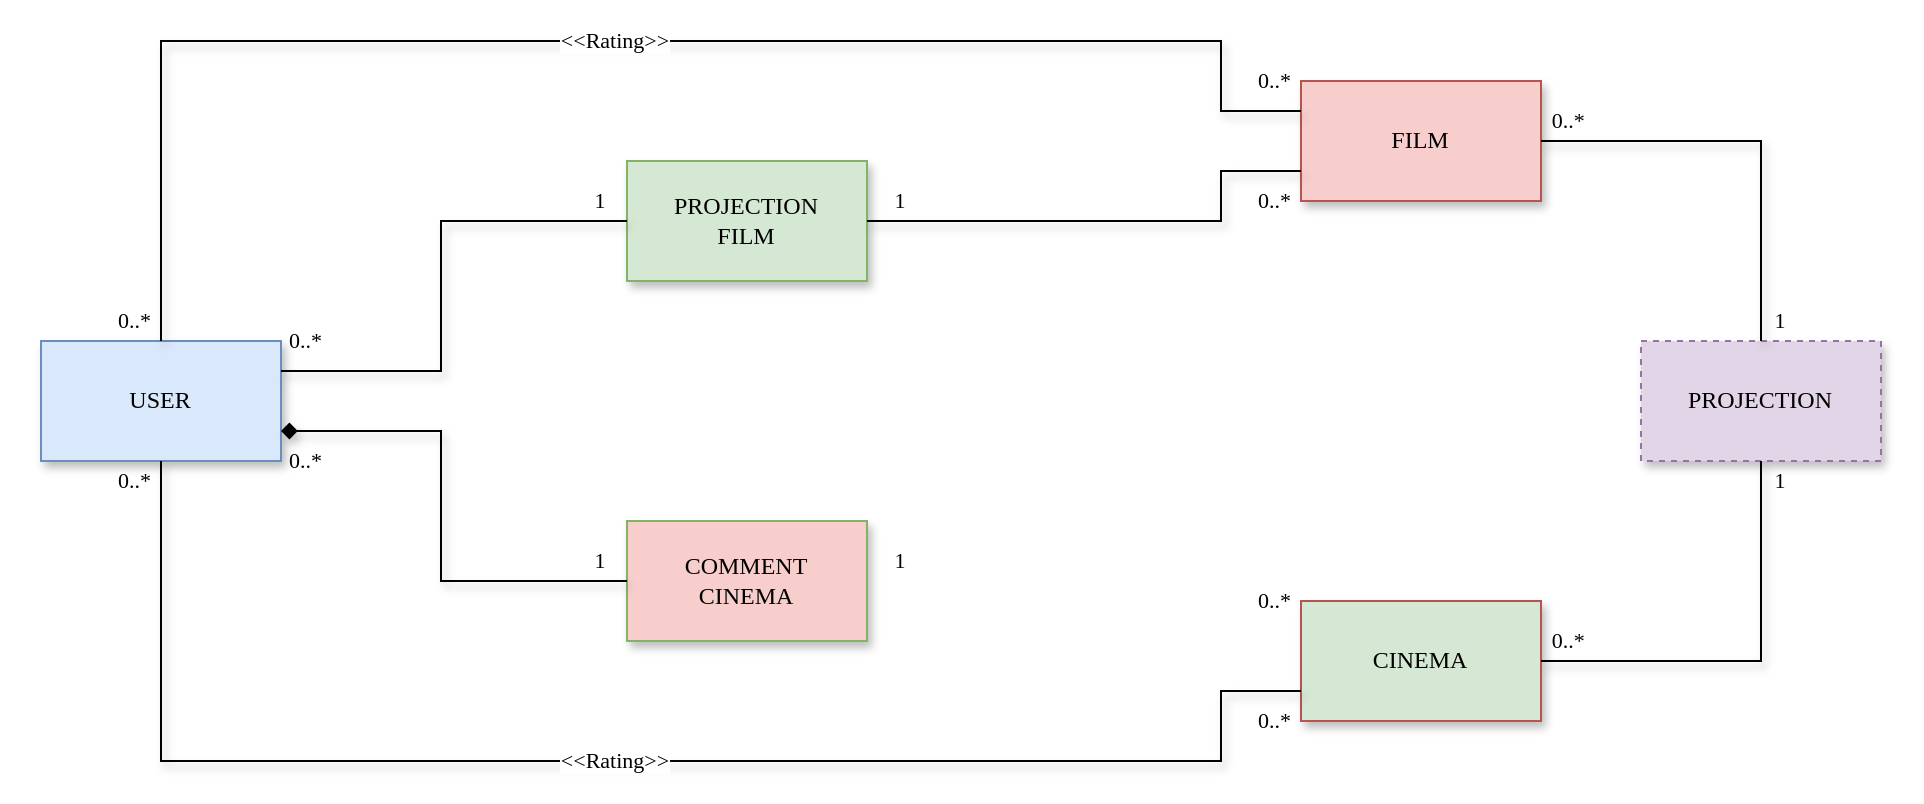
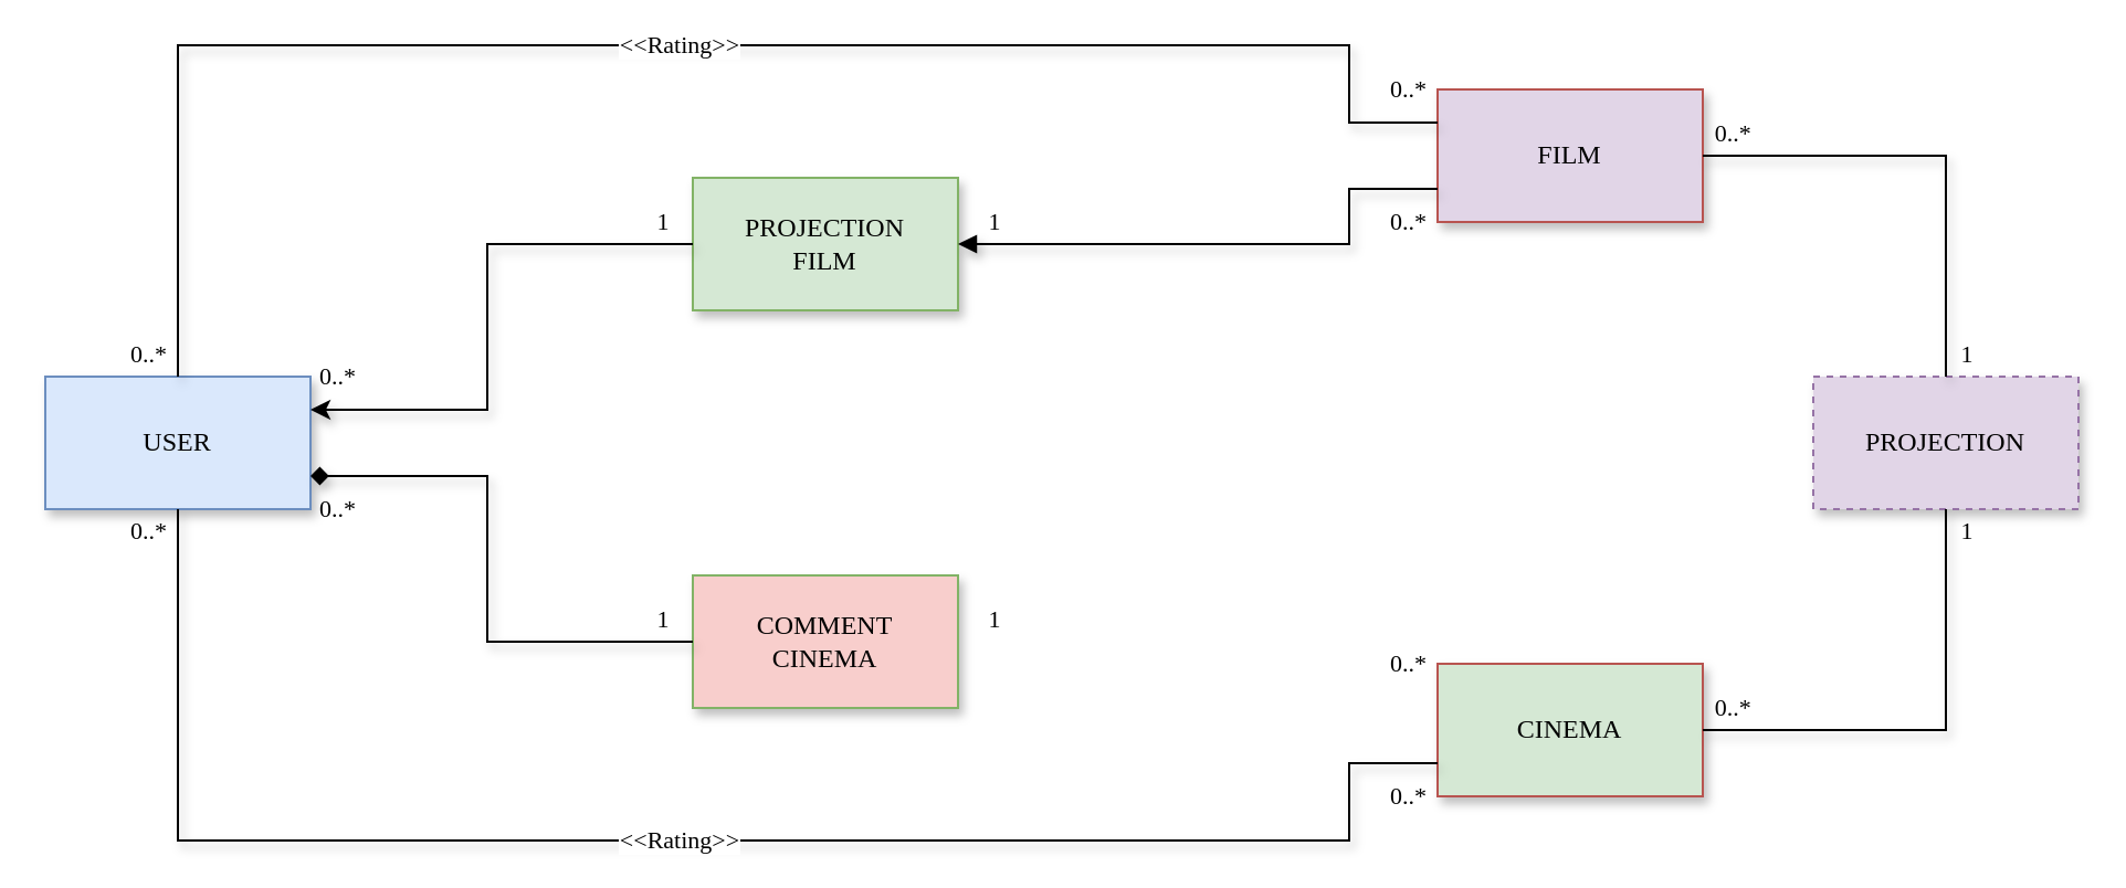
  <mxCell id="0" />
  <mxCell id="1" parent="0" />
  <mxCell id="2" value="USER" style="rounded=0;whiteSpace=wrap;html=1;fontFamily=Verdana;shadow=1;fillColor=#dae8fc;strokeColor=#6c8ebf;" parent="1" vertex="1"><mxGeometry y="170" width="120" height="60" as="geometry" x="20" /></mxCell>
- <mxCell id="3" value="FILM" style="rounded=0;whiteSpace=wrap;html=1;fontFamily=Verdana;shadow=1;fillColor=#f8cecc;strokeColor=#b85450;" parent="1" vertex="1"><mxGeometry x="650" y="40" width="120" height="60" as="geometry" /></mxCell>
+ <mxCell id="3" value="FILM" style="rounded=0;whiteSpace=wrap;html=1;fontFamily=Verdana;shadow=1;fillColor=#e1d5e7;strokeColor=#b85450;" parent="1" vertex="1"><mxGeometry x="650" y="40" width="120" height="60" as="geometry" /></mxCell>
  <mxCell id="4" value="CINEMA" style="rounded=0;whiteSpace=wrap;html=1;fontFamily=Verdana;shadow=1;fillColor=#d5e8d4;strokeColor=#b85450;" parent="1" vertex="1"><mxGeometry x="650" y="300" width="120" height="60" as="geometry" /></mxCell>
  <mxCell id="5" value="PROJECTION&lt;br&gt;FILM" style="rounded=0;whiteSpace=wrap;html=1;fontFamily=Verdana;shadow=1;fillColor=#d5e8d4;strokeColor=#82b366;" parent="1" vertex="1"><mxGeometry x="313" y="80" width="120" height="60" as="geometry" /></mxCell>
  <mxCell id="6" value="COMMENT&lt;br&gt;CINEMA" style="rounded=0;whiteSpace=wrap;html=1;fontFamily=Verdana;shadow=1;fillColor=#f8cecc;strokeColor=#82b366;" parent="1" vertex="1"><mxGeometry x="313" y="260" width="120" height="60" as="geometry" /></mxCell>
  <mxCell id="7" value="" style="endArrow=diamond;html=1;entryX=1;entryY=0.75;entryDx=0;entryDy=0;exitX=0;exitY=0.5;exitDx=0;exitDy=0;fontFamily=Verdana;shadow=1;rounded=0;" parent="1" source="6" target="2" edge="1"><mxGeometry width="50" height="50" relative="1" as="geometry"><mxPoint x="220" y="260" as="sourcePoint" /><mxPoint x="80" y="630" as="targetPoint" /><Array as="points"><mxPoint x="220" y="290" /><mxPoint x="220" y="215" /></Array></mxGeometry></mxCell>
- <mxCell id="8" value="" style="endArrow=none;html=1;entryX=1;entryY=0.25;entryDx=0;entryDy=0;exitX=0;exitY=0.5;exitDx=0;exitDy=0;fontFamily=Verdana;shadow=1;rounded=0;" parent="1" source="5" target="2" edge="1"><mxGeometry width="50" height="50" relative="1" as="geometry"><mxPoint x="220" y="140" as="sourcePoint" /><mxPoint x="80" y="630" as="targetPoint" /><Array as="points"><mxPoint x="220" y="110" /><mxPoint x="220" y="185" /></Array></mxGeometry></mxCell>
+ <mxCell id="8" value="" style="endArrow=classic;html=1;entryX=1;entryY=0.25;entryDx=0;entryDy=0;exitX=0;exitY=0.5;exitDx=0;exitDy=0;fontFamily=Verdana;shadow=1;rounded=0;" parent="1" source="5" target="2" edge="1"><mxGeometry width="50" height="50" relative="1" as="geometry"><mxPoint x="220" y="140" as="sourcePoint" /><mxPoint x="80" y="630" as="targetPoint" /><Array as="points"><mxPoint x="220" y="110" /><mxPoint x="220" y="185" /></Array></mxGeometry></mxCell>
  <mxCell id="9" value="&amp;lt;&amp;lt;Rating&amp;gt;&amp;gt;" style="endArrow=none;html=1;entryX=0.75;entryY=0;entryDx=0;entryDy=0;exitX=0;exitY=0.75;exitDx=0;exitDy=0;fontFamily=Verdana;shadow=1;rounded=0;" parent="1" source="4" target="15" edge="1"><mxGeometry width="50" height="50" relative="1" as="geometry"><mxPoint x="50" y="480" as="sourcePoint" /><mxPoint x="260" y="380" as="targetPoint" /><Array as="points"><mxPoint x="610" y="345" /><mxPoint x="610" y="380" /><mxPoint x="80" y="380" /></Array></mxGeometry></mxCell>
- <mxCell id="10" value="" style="endArrow=none;html=1;exitX=0;exitY=0.75;exitDx=0;exitDy=0;fontFamily=Verdana;shadow=1;rounded=0;entryX=1;entryY=0.5;entryDx=0;entryDy=0;" parent="1" source="3" target="5" edge="1"><mxGeometry width="50" height="50" relative="1" as="geometry"><mxPoint x="30" y="480" as="sourcePoint" /><mxPoint x="510" y="120" as="targetPoint" /><Array as="points"><mxPoint x="610" y="85" /><mxPoint x="610" y="110" /></Array></mxGeometry></mxCell>
+ <mxCell id="10" value="" style="endArrow=block;html=1;exitX=0;exitY=0.75;exitDx=0;exitDy=0;fontFamily=Verdana;shadow=1;rounded=0;entryX=1;entryY=0.5;entryDx=0;entryDy=0;" parent="1" source="3" target="5" edge="1"><mxGeometry width="50" height="50" relative="1" as="geometry"><mxPoint x="30" y="480" as="sourcePoint" /><mxPoint x="510" y="120" as="targetPoint" /><Array as="points"><mxPoint x="610" y="85" /><mxPoint x="610" y="110" /></Array></mxGeometry></mxCell>
  <mxCell id="11" value="&amp;lt;&amp;lt;Rating&amp;gt;&amp;gt;" style="endArrow=none;html=1;entryX=0.75;entryY=1;entryDx=0;entryDy=0;exitX=0;exitY=0.25;exitDx=0;exitDy=0;fontFamily=Verdana;shadow=1;rounded=0;" parent="1" source="3" target="16" edge="1"><mxGeometry width="50" height="50" relative="1" as="geometry"><mxPoint x="30" y="480" as="sourcePoint" /><mxPoint x="260" y="20" as="targetPoint" /><Array as="points"><mxPoint x="610" y="55" /><mxPoint x="610" y="20" /><mxPoint x="80" y="20" /></Array></mxGeometry></mxCell>
  <mxCell id="12" value="PROJECTION" style="rounded=0;whiteSpace=wrap;html=1;fontFamily=Verdana;shadow=1;fillColor=#e1d5e7;strokeColor=#9673a6;dashed=1;" parent="1" vertex="1"><mxGeometry x="820" y="170" width="120" height="60" as="geometry" /></mxCell>
  <mxCell id="13" value="" style="endArrow=none;html=1;entryX=1;entryY=0.5;entryDx=0;entryDy=0;exitX=0.25;exitY=0;exitDx=0;exitDy=0;fontFamily=Verdana;shadow=1;rounded=0;" parent="1" source="30" target="4" edge="1"><mxGeometry width="50" height="50" relative="1" as="geometry"><mxPoint x="840" y="330" as="sourcePoint" /><mxPoint x="70" y="430" as="targetPoint" /><Array as="points"><mxPoint x="880" y="330" /></Array></mxGeometry></mxCell>
  <mxCell id="14" value="" style="endArrow=none;html=1;entryX=1;entryY=0.5;entryDx=0;entryDy=0;exitX=0.25;exitY=1;exitDx=0;exitDy=0;fontFamily=Verdana;shadow=1;rounded=0;" parent="1" source="28" target="3" edge="1"><mxGeometry width="50" height="50" relative="1" as="geometry"><mxPoint x="840" y="70" as="sourcePoint" /><mxPoint x="780" y="340" as="targetPoint" /><Array as="points"><mxPoint x="880" y="70" /></Array></mxGeometry></mxCell>
  <mxCell id="15" value="0..*&amp;nbsp;&amp;nbsp;" style="text;html=1;strokeColor=none;fillColor=none;align=center;verticalAlign=middle;whiteSpace=wrap;rounded=0;shadow=1;fontFamily=Verdana;fontSize=11;" parent="1" vertex="1"><mxGeometry x="50" y="230" width="40" height="20" as="geometry" /></mxCell>
  <mxCell id="16" value="0..*&amp;nbsp;&amp;nbsp;" style="text;html=1;strokeColor=none;fillColor=none;align=center;verticalAlign=middle;whiteSpace=wrap;rounded=0;shadow=1;fontFamily=Verdana;fontSize=11;" parent="1" vertex="1"><mxGeometry x="50" y="150" width="40" height="20" as="geometry" /></mxCell>
  <mxCell id="17" value="&amp;nbsp; 0..*" style="text;html=1;strokeColor=none;fillColor=none;align=center;verticalAlign=middle;whiteSpace=wrap;rounded=0;shadow=1;fontFamily=Verdana;fontSize=11;" parent="1" vertex="1"><mxGeometry x="130" y="160" width="40" height="20" as="geometry" /></mxCell>
  <mxCell id="18" value="&amp;nbsp; 0..*" style="text;html=1;strokeColor=none;fillColor=none;align=center;verticalAlign=middle;whiteSpace=wrap;rounded=0;shadow=1;fontFamily=Verdana;fontSize=11;" parent="1" vertex="1"><mxGeometry x="130" y="220" width="40" height="20" as="geometry" /></mxCell>
  <mxCell id="19" value="1" style="text;html=1;strokeColor=none;fillColor=none;align=center;verticalAlign=middle;whiteSpace=wrap;rounded=0;shadow=1;fontFamily=Verdana;fontSize=11;" parent="1" vertex="1"><mxGeometry x="280" y="90" width="40" height="20" as="geometry" /></mxCell>
  <mxCell id="20" value="1" style="text;html=1;strokeColor=none;fillColor=none;align=center;verticalAlign=middle;whiteSpace=wrap;rounded=0;shadow=1;fontFamily=Verdana;fontSize=11;" parent="1" vertex="1"><mxGeometry x="280" y="270" width="40" height="20" as="geometry" /></mxCell>
  <mxCell id="21" value="0..*&amp;nbsp;&amp;nbsp;" style="text;html=1;strokeColor=none;fillColor=none;align=center;verticalAlign=middle;whiteSpace=wrap;rounded=0;shadow=1;fontFamily=Verdana;fontSize=11;" parent="1" vertex="1"><mxGeometry x="620" y="290" width="40" height="20" as="geometry" /></mxCell>
  <mxCell id="22" value="0..*&amp;nbsp;&amp;nbsp;" style="text;html=1;strokeColor=none;fillColor=none;align=center;verticalAlign=middle;whiteSpace=wrap;rounded=0;shadow=1;fontFamily=Verdana;fontSize=11;" parent="1" vertex="1"><mxGeometry x="620" y="350" width="40" height="20" as="geometry" /></mxCell>
  <mxCell id="23" value="&amp;nbsp; &amp;nbsp;0..*" style="text;html=1;strokeColor=none;fillColor=none;align=center;verticalAlign=middle;whiteSpace=wrap;rounded=0;shadow=1;fontFamily=Verdana;fontSize=11;" parent="1" vertex="1"><mxGeometry x="760" y="50" width="40" height="20" as="geometry" /></mxCell>
  <mxCell id="24" value="0..*&amp;nbsp;&amp;nbsp;" style="text;html=1;strokeColor=none;fillColor=none;align=center;verticalAlign=middle;whiteSpace=wrap;rounded=0;shadow=1;fontFamily=Verdana;fontSize=11;" parent="1" vertex="1"><mxGeometry x="620" y="30" width="40" height="20" as="geometry" /></mxCell>
  <mxCell id="25" value="1" style="text;html=1;strokeColor=none;fillColor=none;align=center;verticalAlign=middle;whiteSpace=wrap;rounded=0;shadow=1;fontFamily=Verdana;fontSize=11;" parent="1" vertex="1"><mxGeometry x="430" y="90" width="40" height="20" as="geometry" /></mxCell>
  <mxCell id="26" value="1" style="text;html=1;strokeColor=none;fillColor=none;align=center;verticalAlign=middle;whiteSpace=wrap;rounded=0;shadow=1;fontFamily=Verdana;fontSize=11;" parent="1" vertex="1"><mxGeometry x="430" y="270" width="40" height="20" as="geometry" /></mxCell>
  <mxCell id="27" value="0..*&amp;nbsp;&amp;nbsp;" style="text;html=1;strokeColor=none;fillColor=none;align=center;verticalAlign=middle;whiteSpace=wrap;rounded=0;shadow=1;fontFamily=Verdana;fontSize=11;" parent="1" vertex="1"><mxGeometry x="620" y="90" width="40" height="20" as="geometry" /></mxCell>
  <mxCell id="28" value="1" style="text;html=1;strokeColor=none;fillColor=none;align=center;verticalAlign=middle;whiteSpace=wrap;rounded=0;shadow=1;fontFamily=Verdana;fontSize=11;" parent="1" vertex="1"><mxGeometry x="870" y="150" width="40" height="20" as="geometry" /></mxCell>
  <mxCell id="29" value="&amp;nbsp; &amp;nbsp;0..*" style="text;html=1;strokeColor=none;fillColor=none;align=center;verticalAlign=middle;whiteSpace=wrap;rounded=0;shadow=1;fontFamily=Verdana;fontSize=11;" parent="1" vertex="1"><mxGeometry x="760" y="310" width="40" height="20" as="geometry" /></mxCell>
  <mxCell id="30" value="1" style="text;html=1;strokeColor=none;fillColor=none;align=center;verticalAlign=middle;whiteSpace=wrap;rounded=0;shadow=1;fontFamily=Verdana;fontSize=11;" parent="1" vertex="1"><mxGeometry x="870" y="230" width="40" height="20" as="geometry" /></mxCell>
